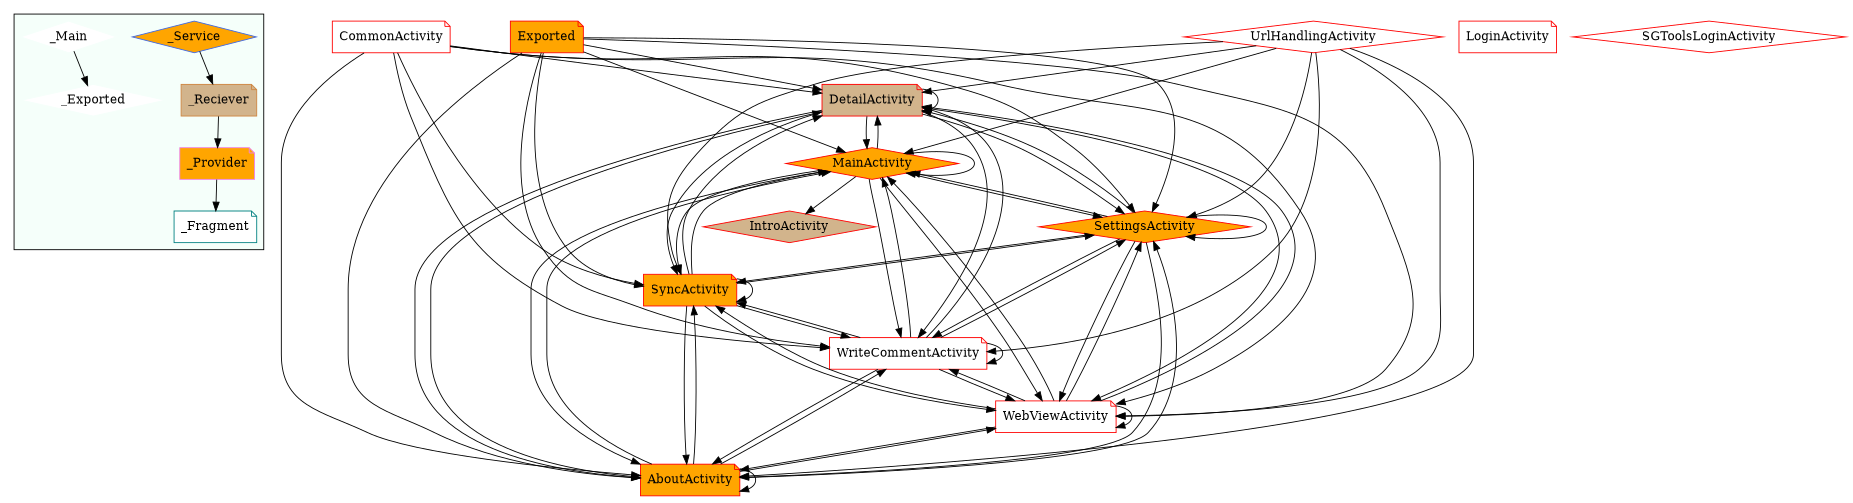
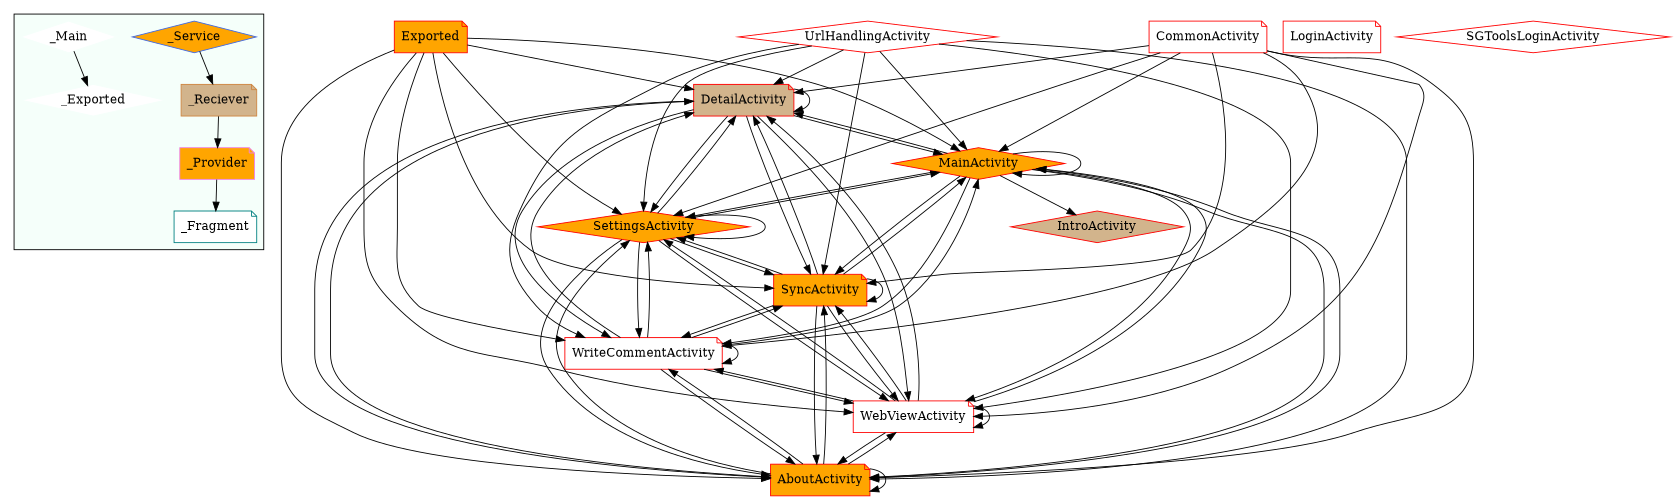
  digraph {
    node [color=red fillcolor=white shape=note style=filled]
    _Service [color=royalblue fillcolor=orange shape=diamond]
    _Reciever [color=peru fillcolor=tan]
    _Provider [color=violet fillcolor=orange]
    _Fragment [color=teal]
    _Main [color=mintcream shape=diamond]
    _Exported [color=mintcream shape=diamond]
    DetailActivity [fillcolor=tan]
    MainActivity [fillcolor=orange shape=diamond]
    SettingsActivity [fillcolor=orange shape=diamond]
    AboutActivity [fillcolor=orange]
    WebViewActivity
    WriteCommentActivity
    SyncActivity [fillcolor=orange]
    IntroActivity [fillcolor=tan shape=diamond]
    n15 [fillcolor=orange label=Exported]
    CommonActivity
    UrlHandlingActivity [shape=diamond]
    LoginActivity
    SGToolsLoginActivity [shape=diamond]
    subgraph cluster_1 {
      bgcolor=mintcream
      _Service
      _Reciever
      _Provider
      _Fragment
      _Main
      _Exported
    }
    _Service -> _Reciever
    _Reciever -> _Provider
    _Provider -> _Fragment
    _Main -> _Exported
    DetailActivity -> DetailActivity
    DetailActivity -> MainActivity
    DetailActivity -> SettingsActivity
    DetailActivity -> AboutActivity
    DetailActivity -> WebViewActivity
    DetailActivity -> WriteCommentActivity
    DetailActivity -> SyncActivity
    MainActivity -> DetailActivity
    MainActivity -> MainActivity
    MainActivity -> SettingsActivity
    MainActivity -> AboutActivity
    MainActivity -> WebViewActivity
    MainActivity -> WriteCommentActivity
    MainActivity -> SyncActivity
    MainActivity -> IntroActivity
    SettingsActivity -> DetailActivity
    SettingsActivity -> MainActivity
    SettingsActivity -> SettingsActivity
    SettingsActivity -> AboutActivity
    SettingsActivity -> WebViewActivity
    SettingsActivity -> WriteCommentActivity
    SettingsActivity -> SyncActivity
    AboutActivity -> DetailActivity
    AboutActivity -> MainActivity
    AboutActivity -> SettingsActivity
    AboutActivity -> AboutActivity
    AboutActivity -> WebViewActivity
    AboutActivity -> WriteCommentActivity
    AboutActivity -> SyncActivity
    WebViewActivity -> DetailActivity
    WebViewActivity -> MainActivity
    WebViewActivity -> SettingsActivity
    WebViewActivity -> AboutActivity
    WebViewActivity -> WebViewActivity
    WebViewActivity -> WriteCommentActivity
    WebViewActivity -> SyncActivity
    WriteCommentActivity -> DetailActivity
    WriteCommentActivity -> MainActivity
    WriteCommentActivity -> SettingsActivity
    WriteCommentActivity -> AboutActivity
    WriteCommentActivity -> WebViewActivity
    WriteCommentActivity -> WriteCommentActivity
    WriteCommentActivity -> SyncActivity
    SyncActivity -> DetailActivity
    SyncActivity -> MainActivity
    SyncActivity -> SettingsActivity
    SyncActivity -> AboutActivity
    SyncActivity -> WebViewActivity
    SyncActivity -> WriteCommentActivity
    SyncActivity -> SyncActivity
    n15 -> DetailActivity
    n15 -> MainActivity
    n15 -> SettingsActivity
    n15 -> AboutActivity
    n15 -> WebViewActivity
    n15 -> WriteCommentActivity
    n15 -> SyncActivity
    CommonActivity -> DetailActivity
+   CommonActivity -> MainActivity
    CommonActivity -> SettingsActivity
    CommonActivity -> AboutActivity
    CommonActivity -> WebViewActivity
    CommonActivity -> WriteCommentActivity
    CommonActivity -> SyncActivity
    UrlHandlingActivity -> DetailActivity
    UrlHandlingActivity -> MainActivity
    UrlHandlingActivity -> SettingsActivity
    UrlHandlingActivity -> AboutActivity
    UrlHandlingActivity -> WebViewActivity
    UrlHandlingActivity -> WriteCommentActivity
    UrlHandlingActivity -> SyncActivity
  }
